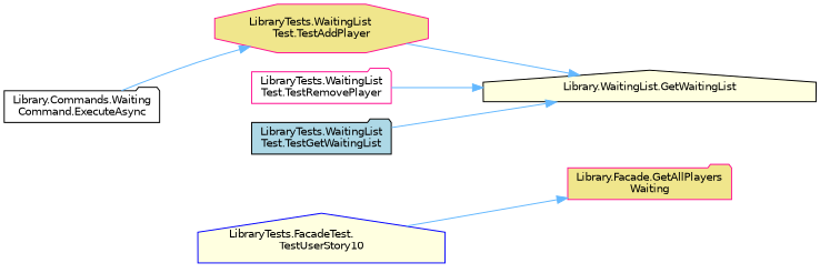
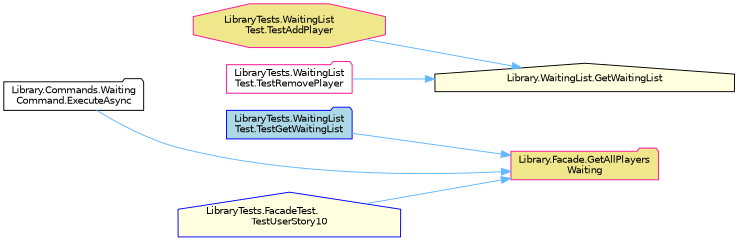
  digraph {
    fontname="DejaVu Sans"
    rankdir=RL
    node [color=deeppink fillcolor=lightyellow fontname="DejaVu Sans" fontsize=10 shape=folder style=filled]
    edge [color=steelblue1 dir=back fontname="DejaVu Sans" fontsize=10 labelfontname=Helvetica labelfontsize=10 style=solid]
    n1 [color=black fontcolor=black height=0.2 label="Library.WaitingList.GetWaitingList" shape=house width=0.4]
    n2 [fillcolor=khaki height=0.2 label="LibraryTests.WaitingList\lTest.TestAddPlayer" shape=octagon width=0.4]
-   n3 [color=black fillcolor=lightblue height=0.2 label="LibraryTests.WaitingList\lTest.TestGetWaitingList" width=0.4]
+   n3 [color=blue fillcolor=lightblue height=0.2 label="LibraryTests.WaitingList\lTest.TestGetWaitingList" width=0.4]
    n4 [fillcolor=white height=0.2 label="LibraryTests.WaitingList\lTest.TestRemovePlayer" width=0.4]
    n5 [fillcolor=khaki height=0.2 label="Library.Facade.GetAllPlayers\lWaiting" width=0.4]
    n6 [color=black fillcolor=white height=0.2 label="Library.Commands.Waiting\lCommand.ExecuteAsync" width=0.4]
    n7 [color=blue height=0.2 label="LibraryTests.FacadeTest.\lTestUserStory10" shape=house width=0.4]
    n1 -> n2
-   n1 -> n3
+   n5 -> n3
    n1 -> n4
-   n2 -> n6
+   n5 -> n6
    n5 -> n7
  }
